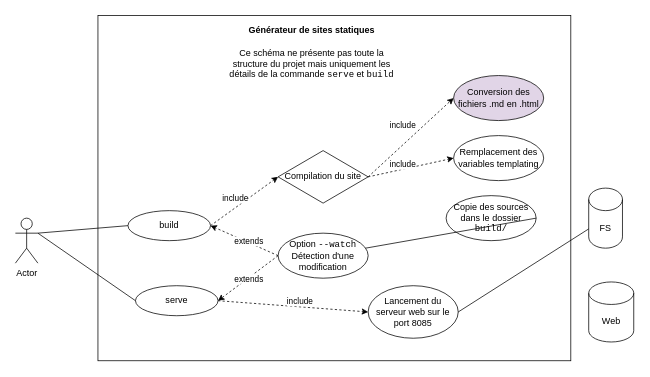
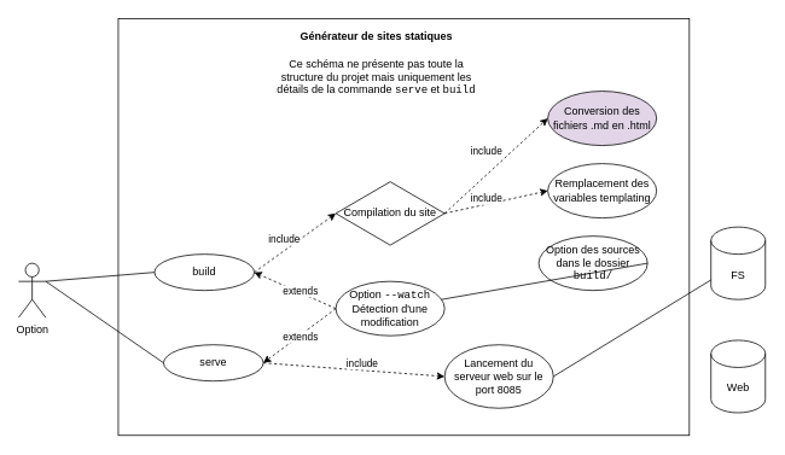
  <mxCell id="0" />
  <mxCell id="1" parent="0" />
- <mxCell id="2" value="Actor" style="shape=umlActor;verticalLabelPosition=bottom;verticalAlign=top;html=1;outlineConnect=0;" vertex="1" parent="1"><mxGeometry x="20" y="290" width="30" height="60" as="geometry" /></mxCell>
+ <mxCell id="2" value="Option" style="shape=umlActor;verticalLabelPosition=bottom;verticalAlign=top;html=1;outlineConnect=0;" vertex="1" parent="1"><mxGeometry x="20" y="290" width="30" height="60" as="geometry" /></mxCell>
  <mxCell id="3" value="build&lt;span style=&quot;color: rgba(0 , 0 , 0 , 0) ; font-family: monospace ; font-size: 0px&quot;&gt;%3CmxGraphModel%3E%3Croot%3E%3CmxCell%20id%3D%220%22%2F%3E%3CmxCell%20id%3D%221%22%20parent%3D%220%22%2F%3E%3CmxCell%20id%3D%222%22%20value%3D%22init%22%20style%3D%22ellipse%3BwhiteSpace%3Dwrap%3Bhtml%3D1%3B%22%20vertex%3D%221%22%20parent%3D%221%22%3E%3CmxGeometry%20x%3D%22410%22%20y%3D%22190%22%20width%3D%22110%22%20height%3D%2240%22%20as%3D%22geometry%22%2F%3E%3C%2FmxCell%3E%3C%2Froot%3E%3C%2FmxGraphModel%3E&lt;/span&gt;" style="ellipse;whiteSpace=wrap;html=1;" vertex="1" parent="1"><mxGeometry x="170" y="280" width="110" height="40" as="geometry" /></mxCell>
  <mxCell id="4" value="serve" style="ellipse;whiteSpace=wrap;html=1;" vertex="1" parent="1"><mxGeometry x="180" y="380" width="110" height="40" as="geometry" /></mxCell>
  <mxCell id="5" value="" style="endArrow=none;html=1;entryX=0;entryY=0.5;entryDx=0;entryDy=0;exitX=1;exitY=0.333;exitDx=0;exitDy=0;exitPerimeter=0;" edge="1" parent="1" source="2" target="3"><mxGeometry width="50" height="50" relative="1" as="geometry"><mxPoint x="60" y="318.621" as="sourcePoint" /><mxPoint x="190" y="220" as="targetPoint" /></mxGeometry></mxCell>
  <mxCell id="6" value="" style="endArrow=none;html=1;entryX=0;entryY=0.5;entryDx=0;entryDy=0;" edge="1" parent="1" target="4"><mxGeometry width="50" height="50" relative="1" as="geometry"><mxPoint x="50" y="310" as="sourcePoint" /><mxPoint x="190" y="300" as="targetPoint" /></mxGeometry></mxCell>
  <mxCell id="7" value="&lt;b&gt;Générateur de sites statiques&lt;/b&gt;" style="text;html=1;strokeColor=none;fillColor=none;align=center;verticalAlign=middle;whiteSpace=wrap;rounded=0;container=1;" vertex="1" parent="1"><mxGeometry x="320" y="30" width="190" height="20" as="geometry" /></mxCell>
- <mxCell id="8" value="FS" style="shape=cylinder3;whiteSpace=wrap;html=1;boundedLbl=1;backgroundOutline=1;size=15;fillColor=none;" vertex="1" parent="1"><mxGeometry x="783.84" y="250" width="45" height="80" as="geometry" /></mxCell>
- <mxCell id="9" value="Copie des sources dans le dossier &lt;font face=&quot;Courier New&quot;&gt;build/&lt;/font&gt;" style="ellipse;whiteSpace=wrap;html=1;" vertex="1" parent="1"><mxGeometry x="593.84" y="260" width="120" height="60" as="geometry" /></mxCell>
+ <mxCell id="8" value="FS" style="shape=cylinder3;whiteSpace=wrap;html=1;boundedLbl=1;backgroundOutline=1;size=15;fillColor=none;" vertex="1" parent="1"><mxGeometry x="783.84" y="250" width="60" height="80" as="geometry" /></mxCell>
+ <mxCell id="9" value="Option des sources dans le dossier &lt;font face=&quot;Courier New&quot;&gt;build/&lt;/font&gt;" style="ellipse;whiteSpace=wrap;html=1;" vertex="1" parent="1"><mxGeometry x="593.84" y="260" width="120" height="60" as="geometry" /></mxCell>
  <mxCell id="10" value="" style="endArrow=none;html=1;exitX=1;exitY=0.5;exitDx=0;exitDy=0;" edge="1" parent="1" source="9" target="15"><mxGeometry width="50" height="50" relative="1" as="geometry"><mxPoint x="433.84" y="370" as="sourcePoint" /><mxPoint x="483.84" y="320" as="targetPoint" /></mxGeometry></mxCell>
  <mxCell id="11" value="Web" style="shape=cylinder3;whiteSpace=wrap;html=1;boundedLbl=1;backgroundOutline=1;size=15;fillColor=none;" vertex="1" parent="1"><mxGeometry x="783.84" y="375" width="60" height="80" as="geometry" /></mxCell>
  <mxCell id="12" value="Remplacement des variables templating" style="ellipse;whiteSpace=wrap;html=1;" vertex="1" parent="1"><mxGeometry x="603.84" y="180" width="120" height="60" as="geometry" /></mxCell>
  <mxCell id="13" value="" style="endArrow=classic;html=1;exitX=1;exitY=0.5;exitDx=0;exitDy=0;dashed=1;entryX=0;entryY=0.5;entryDx=0;entryDy=0;" edge="1" parent="1" source="18" target="12"><mxGeometry width="50" height="50" relative="1" as="geometry"><mxPoint x="300" y="300" as="sourcePoint" /><mxPoint x="390" y="330" as="targetPoint" /></mxGeometry></mxCell>
  <mxCell id="14" value="include" style="edgeLabel;html=1;align=center;verticalAlign=middle;resizable=0;points=[];" vertex="1" connectable="0" parent="13"><mxGeometry x="0.331" y="-1" relative="1" as="geometry"><mxPoint x="-30.8" y="-0.6" as="offset" /></mxGeometry></mxCell>
  <mxCell id="15" value="Option &lt;font face=&quot;Courier New&quot;&gt;--watch&lt;/font&gt;&lt;br&gt;Détection d'une modification" style="ellipse;whiteSpace=wrap;html=1;" vertex="1" parent="1"><mxGeometry x="370" y="310" width="120" height="60" as="geometry" /></mxCell>
  <mxCell id="16" value="" style="endArrow=classic;html=1;dashed=1;entryX=1;entryY=0.5;entryDx=0;entryDy=0;exitX=0;exitY=0.5;exitDx=0;exitDy=0;" edge="1" parent="1" source="15" target="3"><mxGeometry width="50" height="50" relative="1" as="geometry"><mxPoint x="380" y="380" as="sourcePoint" /><mxPoint x="340" y="300" as="targetPoint" /></mxGeometry></mxCell>
  <mxCell id="17" value="extends" style="edgeLabel;html=1;align=center;verticalAlign=middle;resizable=0;points=[];" vertex="1" connectable="0" parent="16"><mxGeometry x="0.331" y="-1" relative="1" as="geometry"><mxPoint x="19.91" y="7.72" as="offset" /></mxGeometry></mxCell>
  <mxCell id="18" value="Compilation du site" style="rhombus;whiteSpace=wrap;html=1;" vertex="1" parent="1"><mxGeometry x="370" y="200" width="120" height="70" as="geometry" /></mxCell>
  <mxCell id="19" value="Conversion des fichiers .md en .html" style="ellipse;whiteSpace=wrap;html=1;fillColor=#e1d5e7;" vertex="1" parent="1"><mxGeometry x="603.84" y="100" width="120" height="60" as="geometry" /></mxCell>
  <mxCell id="20" value="" style="endArrow=classic;html=1;exitX=1;exitY=0.5;exitDx=0;exitDy=0;dashed=1;entryX=0;entryY=0.5;entryDx=0;entryDy=0;" edge="1" parent="1" source="18" target="19"><mxGeometry width="50" height="50" relative="1" as="geometry"><mxPoint x="290" y="310" as="sourcePoint" /><mxPoint x="417.574" y="231.213" as="targetPoint" /></mxGeometry></mxCell>
  <mxCell id="21" value="include" style="edgeLabel;html=1;align=center;verticalAlign=middle;resizable=0;points=[];" vertex="1" connectable="0" parent="20"><mxGeometry x="0.331" y="-1" relative="1" as="geometry"><mxPoint x="-30.8" y="-0.6" as="offset" /></mxGeometry></mxCell>
  <mxCell id="22" value="" style="endArrow=classic;html=1;exitX=1;exitY=0.5;exitDx=0;exitDy=0;dashed=1;entryX=0;entryY=0.5;entryDx=0;entryDy=0;" edge="1" parent="1" source="3" target="18"><mxGeometry width="50" height="50" relative="1" as="geometry"><mxPoint x="290" y="200" as="sourcePoint" /><mxPoint x="380" y="245" as="targetPoint" /></mxGeometry></mxCell>
  <mxCell id="23" value="include" style="edgeLabel;html=1;align=center;verticalAlign=middle;resizable=0;points=[];" vertex="1" connectable="0" parent="22"><mxGeometry x="0.331" y="-1" relative="1" as="geometry"><mxPoint x="-28.02" y="5.67" as="offset" /></mxGeometry></mxCell>
  <mxCell id="24" value="Ce schéma ne présente pas toute la structure du projet mais uniquement les détails de la commande &lt;font face=&quot;Courier New&quot;&gt;serve&lt;/font&gt; et &lt;font face=&quot;Courier New&quot;&gt;build&lt;/font&gt;" style="text;html=1;strokeColor=none;fillColor=none;align=center;verticalAlign=middle;whiteSpace=wrap;rounded=0;" vertex="1" parent="1"><mxGeometry x="295" y="60" width="240" height="50" as="geometry" /></mxCell>
  <mxCell id="25" value="" style="endArrow=classic;html=1;dashed=1;exitX=0;exitY=0.5;exitDx=0;exitDy=0;entryX=1;entryY=0.5;entryDx=0;entryDy=0;" edge="1" parent="1" source="15" target="4"><mxGeometry width="50" height="50" relative="1" as="geometry"><mxPoint x="290" y="310" as="sourcePoint" /><mxPoint x="260" y="340" as="targetPoint" /></mxGeometry></mxCell>
  <mxCell id="26" value="extends" style="edgeLabel;html=1;align=center;verticalAlign=middle;resizable=0;points=[];" vertex="1" connectable="0" parent="25"><mxGeometry x="0.331" y="-1" relative="1" as="geometry"><mxPoint x="14.2" y="-9.4" as="offset" /></mxGeometry></mxCell>
  <mxCell id="27" value="Lancement du serveur web sur le port 8085" style="ellipse;whiteSpace=wrap;html=1;" vertex="1" parent="1"><mxGeometry x="490" y="380" width="120" height="70" as="geometry" /></mxCell>
  <mxCell id="28" value="" style="endArrow=none;html=1;exitX=1;exitY=0.5;exitDx=0;exitDy=0;" edge="1" parent="1" source="27" target="8"><mxGeometry width="50" height="50" relative="1" as="geometry"><mxPoint x="723.84" y="300" as="sourcePoint" /><mxPoint x="793.84" y="300" as="targetPoint" /></mxGeometry></mxCell>
  <mxCell id="29" value="" style="endArrow=classic;html=1;dashed=1;exitX=1;exitY=0.5;exitDx=0;exitDy=0;entryX=0;entryY=0.5;entryDx=0;entryDy=0;" edge="1" parent="1" source="4" target="27"><mxGeometry width="50" height="50" relative="1" as="geometry"><mxPoint x="300" y="410" as="sourcePoint" /><mxPoint x="380" y="350" as="targetPoint" /></mxGeometry></mxCell>
  <mxCell id="30" value="include" style="edgeLabel;html=1;align=center;verticalAlign=middle;resizable=0;points=[];" vertex="1" connectable="0" parent="29"><mxGeometry x="0.331" y="-1" relative="1" as="geometry"><mxPoint x="-23.61" y="-10.94" as="offset" /></mxGeometry></mxCell>
  <mxCell id="31" value="" style="rounded=0;whiteSpace=wrap;html=1;fillColor=none;" vertex="1" parent="1"><mxGeometry x="130" y="20" width="630" height="460" as="geometry" /></mxCell>
